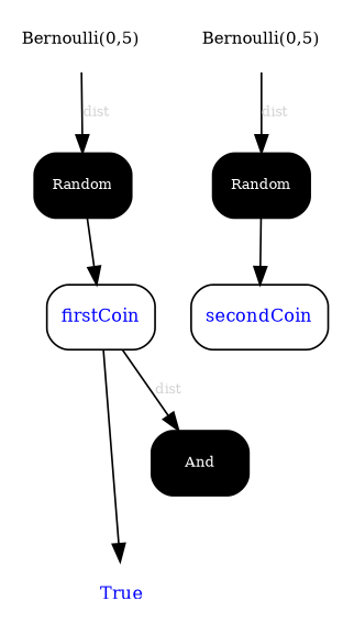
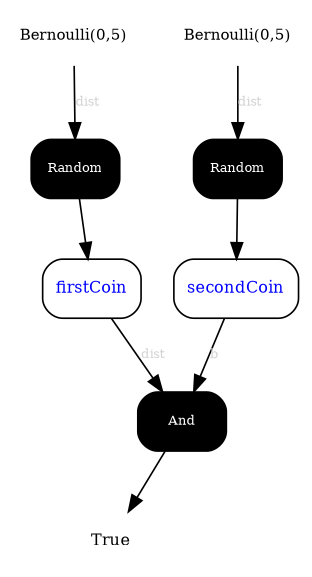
  digraph {
    node [fillcolor=transparent fontcolor="#FFFFFF" fontsize=8 shape=box style="filled, rounded"]
    edge [arrowtail=none fontcolor="#D3D3D3" fontsize=8]
    n1 [fontcolor="#000000" fontsize=9 label="Bernoulli(0,5)" shape=none]
    n2 [fillcolor="#000000" label=Random]
    n3 [fontcolor="#0000FF" fontsize=10 label=firstCoin]
    n4 [fillcolor="#000000" label=And]
-   n5 [fontcolor="#0000FF" fontsize=10 label=True shape=none]
+   n5 [fontcolor="#000000" fontsize=10 label=True shape=none]
    n6 [fontcolor="#0000FF" fontsize=10 label=secondCoin]
    n7 [fontcolor="#000000" fontsize=9 label="Bernoulli(0,5)" shape=none]
    n8 [fillcolor="#000000" label=Random]
    n1 -> n2 [label=dist]
    n2 -> n3
    n3 -> n4 [label=dist]
-   n3 -> n5
+   n4 -> n5
+   n6 -> n4 [label=b]
    n7 -> n8 [label=dist]
    n8 -> n6
  }
